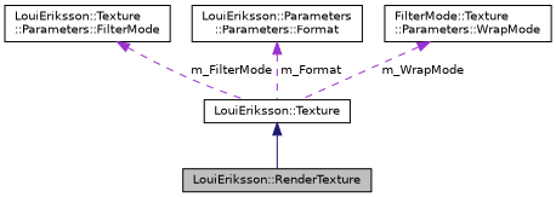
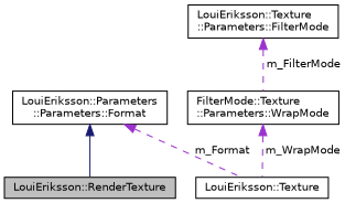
  digraph {
    rankdir=TB
    node [color=black fillcolor=white fontname=Helvetica fontsize=10 shape=record style=filled]
    edge [color=darkorchid3 dir=back fontname=Helvetica fontsize=10 labelfontname=Helvetica labelfontsize=10 style=dashed]
    n1 [fillcolor=grey75 fontcolor=black height=0.2 label="LouiEriksson::RenderTexture" width=0.4]
    n2 [height=0.2 label="LouiEriksson::Texture" width=0.4]
    n3 [height=0.2 label="LouiEriksson::Texture\l::Parameters::FilterMode" width=0.4]
    n4 [height=0.2 label="LouiEriksson::Parameters\l::Parameters::Format" width=0.4]
    n5 [height=0.2 label="FilterMode::Texture\l::Parameters::WrapMode" width=0.4]
-   n2 -> n1 [color=midnightblue style=solid]
-   n3 -> n2 [label=" m_FilterMode"]
+   n4 -> n1 [color=midnightblue style=solid]
+   n3 -> n5 [label=" m_FilterMode"]
    n4 -> n2 [label=" m_Format"]
    n5 -> n2 [label=" m_WrapMode"]
  }
